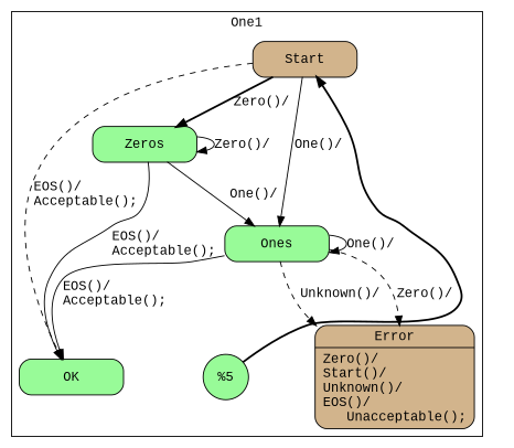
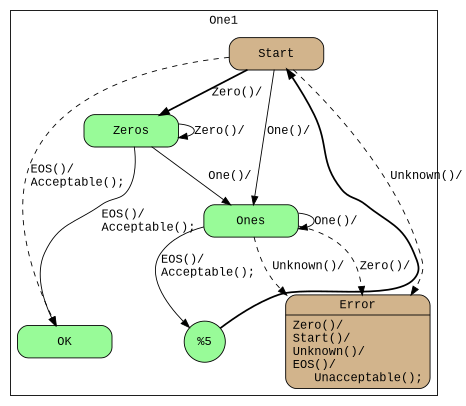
  digraph {
    fontname="Liberation Mono"
    node [fillcolor=palegreen fontname="Liberation Mono" shape=Mrecord style=filled]
    edge [fontname="Liberation Mono" style=solid]
    n1 [fillcolor=tan label="{Start}" width=1.5]
    n2 [label="{Zeros}" width=1.5]
    n3 [label="{Ones}" width=1.5]
    n4 [label="{OK}" width=1.5]
    n5 [fillcolor=tan label="{Error|Zero()/\lStart()/\lUnknown()/\lEOS()/\l&nbsp;&nbsp;&nbsp;Unacceptable();\l}" width=1.5]
    "%5" [shape=circle width=0.25]
    subgraph cluster_1 {
      label=One1
      n1
      n2
      n3
      n4
      n5
      "%5"
    }
    n1 -> n2 [label="Zero()/\l" style=bold]
    n1 -> n3 [label="One()/\l"]
    n1 -> n4 [label="EOS()/\lAcceptable();\l" style=dashed]
+   n1 -> n5 [label="Unknown()/\l" style=dashed]
    n2 -> n2 [label="Zero()/\l"]
    n2 -> n3 [label="One()/\l"]
    n2 -> n4 [label="EOS()/\lAcceptable();\l"]
    n3 -> n3 [label="One()/\l"]
-   n3 -> n4 [label="EOS()/\lAcceptable();\l"]
+   n3 -> "%5" [label="EOS()/\lAcceptable();\l"]
    n3 -> n5 [label="Zero()/\l" style=dashed]
    n3 -> n5 [label="Unknown()/\l" style=dashed]
    "%5" -> n1 [style=bold]
  }
